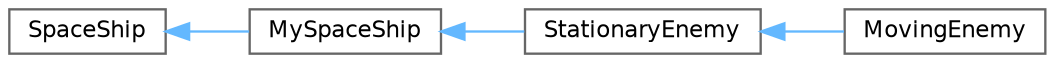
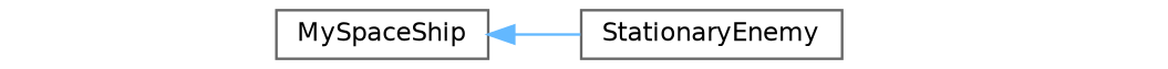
  digraph {
    fontname="DejaVu Sans"
    rankdir=LR
    node [color=grey40 fillcolor=white fontname="DejaVu Sans" fontsize=10 shape=box style=filled]
    edge [color=steelblue1 dir=back fontname="DejaVu Sans" fontsize=10 labelfontname=Helvetica labelfontsize=10 style=solid]
-   n1 [height=0.2 label=SpaceShip width=0.4]
    n2 [height=0.2 label=MySpaceShip width=0.4]
    n3 [height=0.2 label=StationaryEnemy width=0.4]
-   n4 [height=0.2 label=MovingEnemy width=0.4]
-   n1 -> n2
    n2 -> n3
-   n3 -> n4
  }
